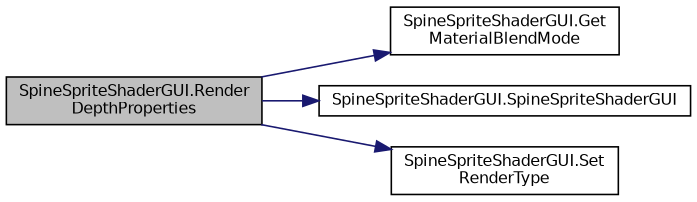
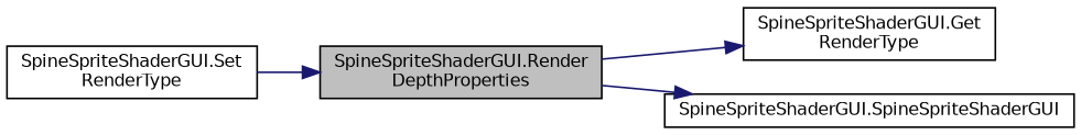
  digraph {
    fontname="DejaVu Sans"
    rankdir=LR
    node [color=black fillcolor=white fontname="DejaVu Sans" fontsize=10 shape=record style=filled]
    edge [color=midnightblue fontname="DejaVu Sans" fontsize=10 labelfontname=Helvetica labelfontsize=10 style=solid]
    n1 [fillcolor=grey75 fontcolor=black height=0.2 label="SpineSpriteShaderGUI.Render\lDepthProperties" width=0.4]
-   n2 [height=0.2 label="SpineSpriteShaderGUI.Get\lMaterialBlendMode" width=0.4]
+   n2 [height=0.2 label="SpineSpriteShaderGUI.Get\lRenderType" width=0.4]
    n3 [height=0.2 label="SpineSpriteShaderGUI.SpineSpriteShaderGUI" width=0.4]
    n4 [height=0.2 label="SpineSpriteShaderGUI.Set\lRenderType" width=0.4]
    n1 -> n2
    n1 -> n3
-   n1 -> n4
+   n4 -> n1
  }
